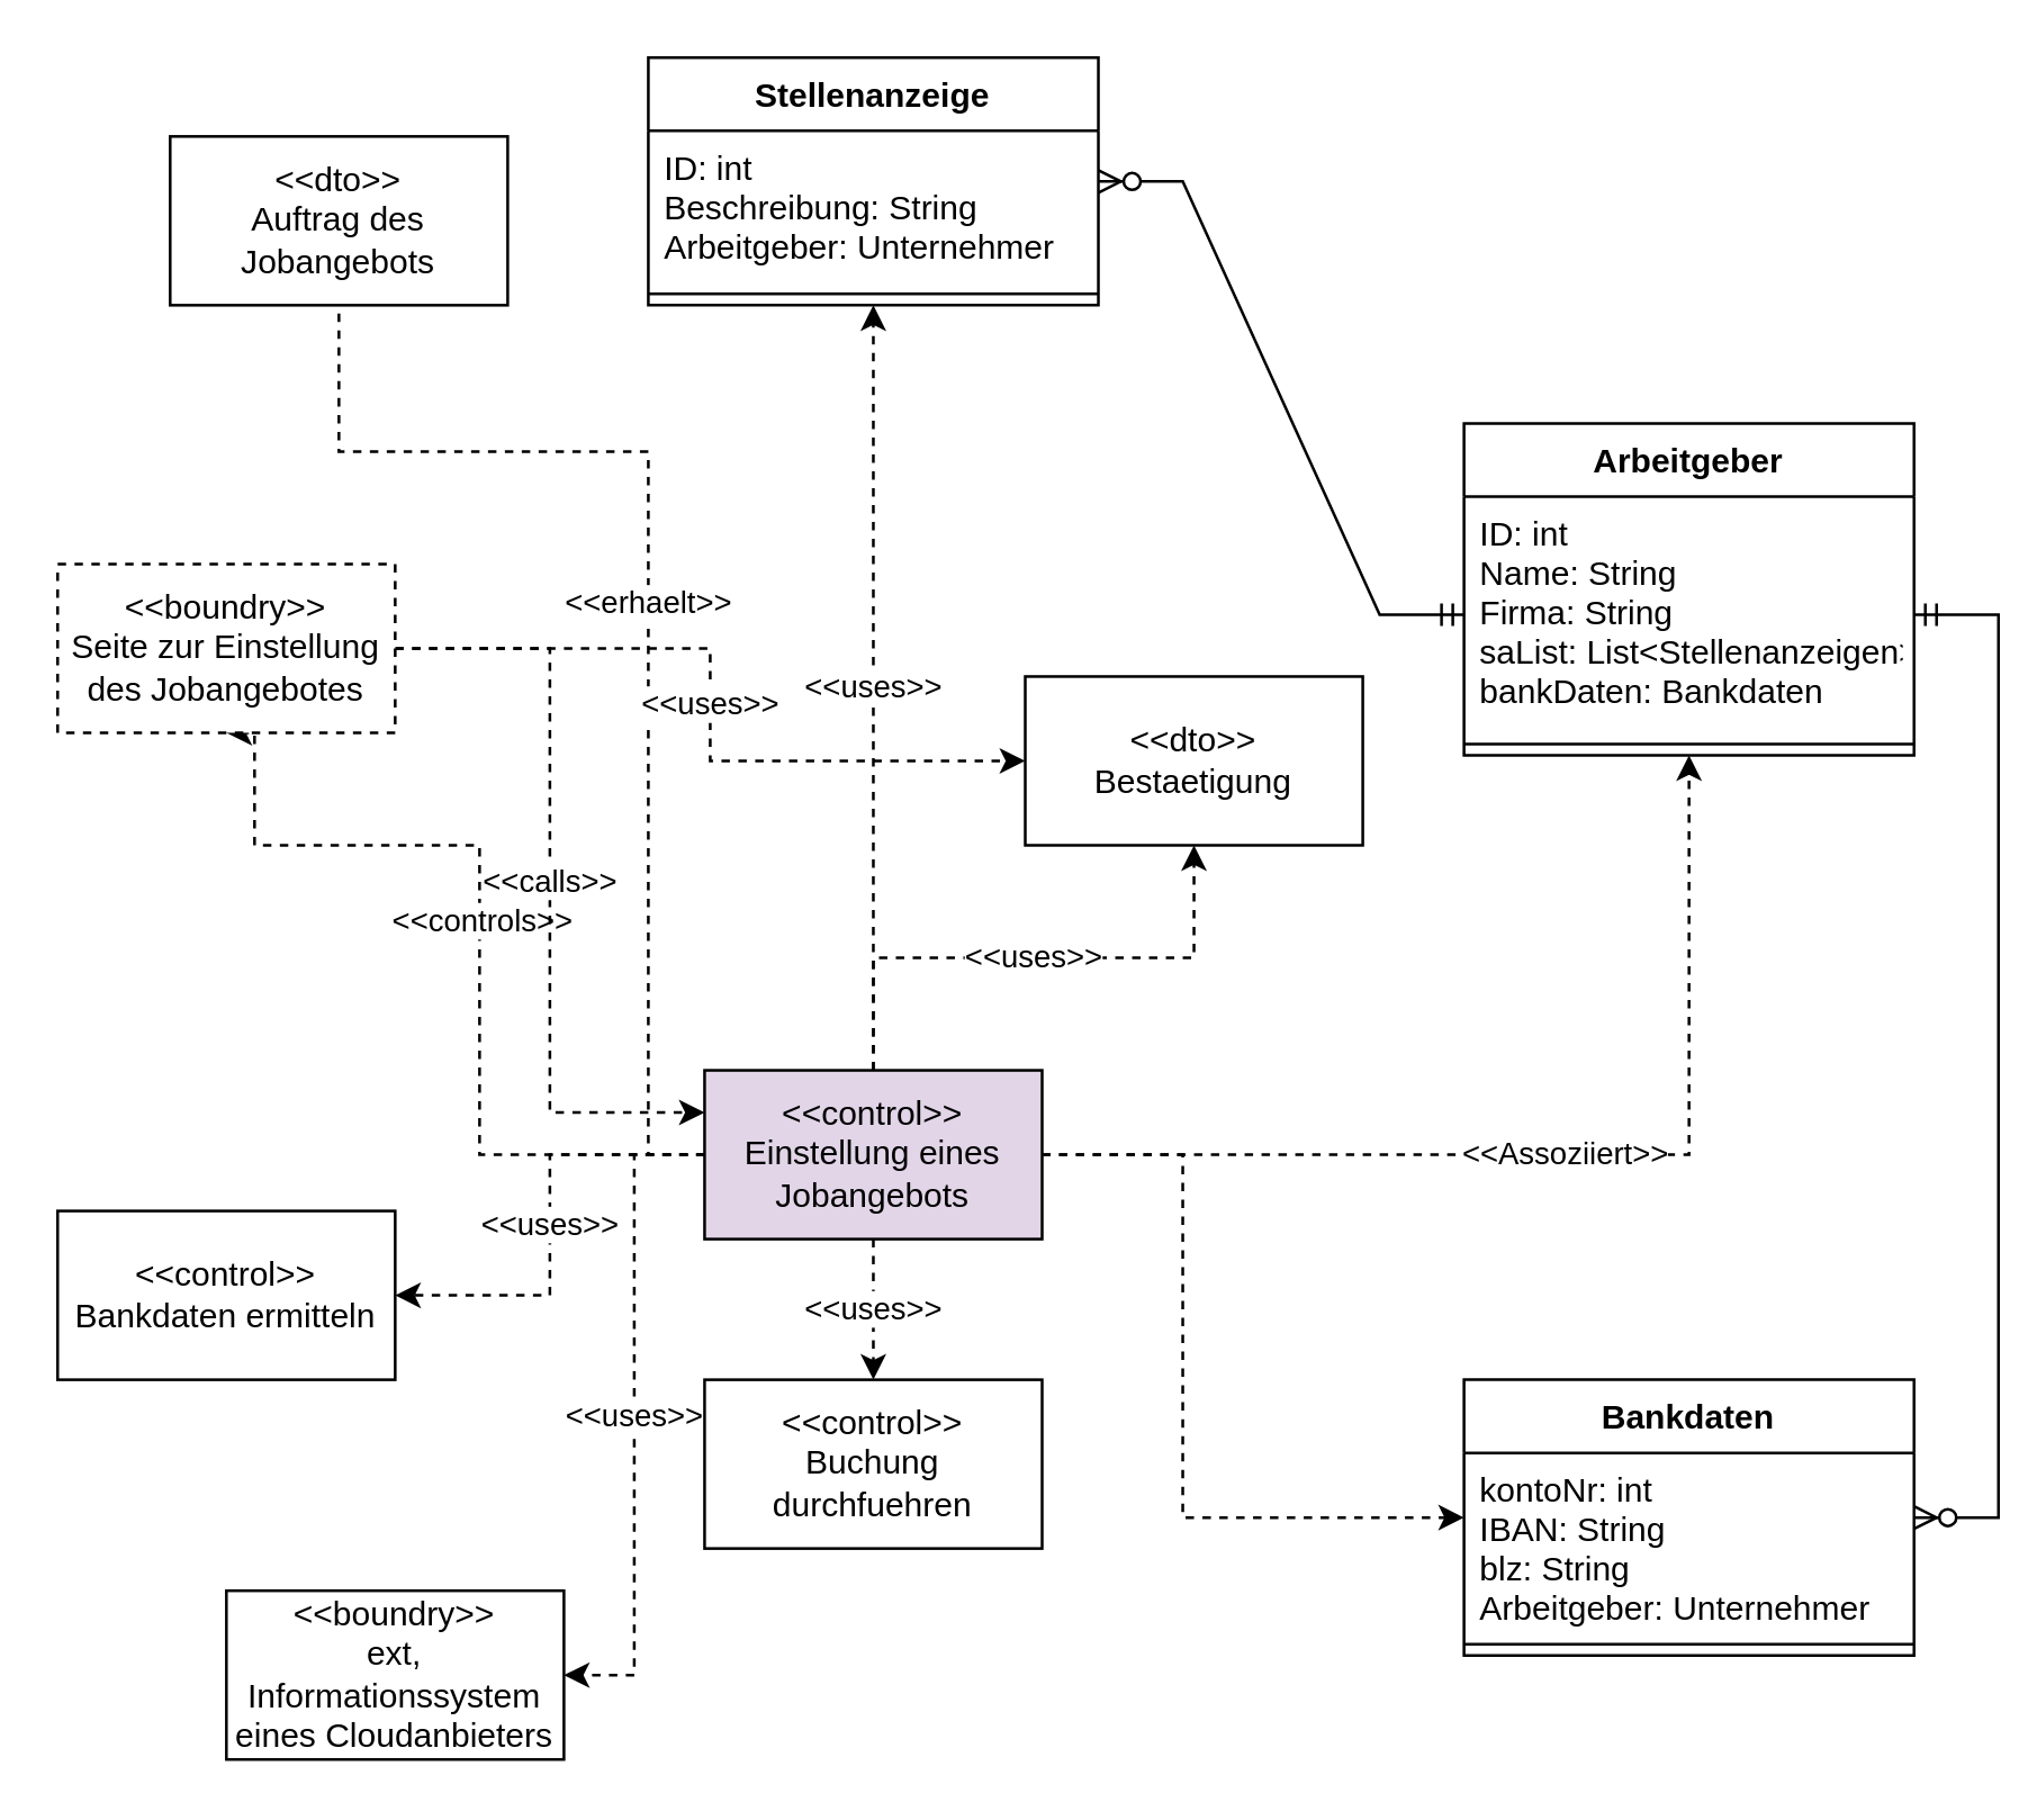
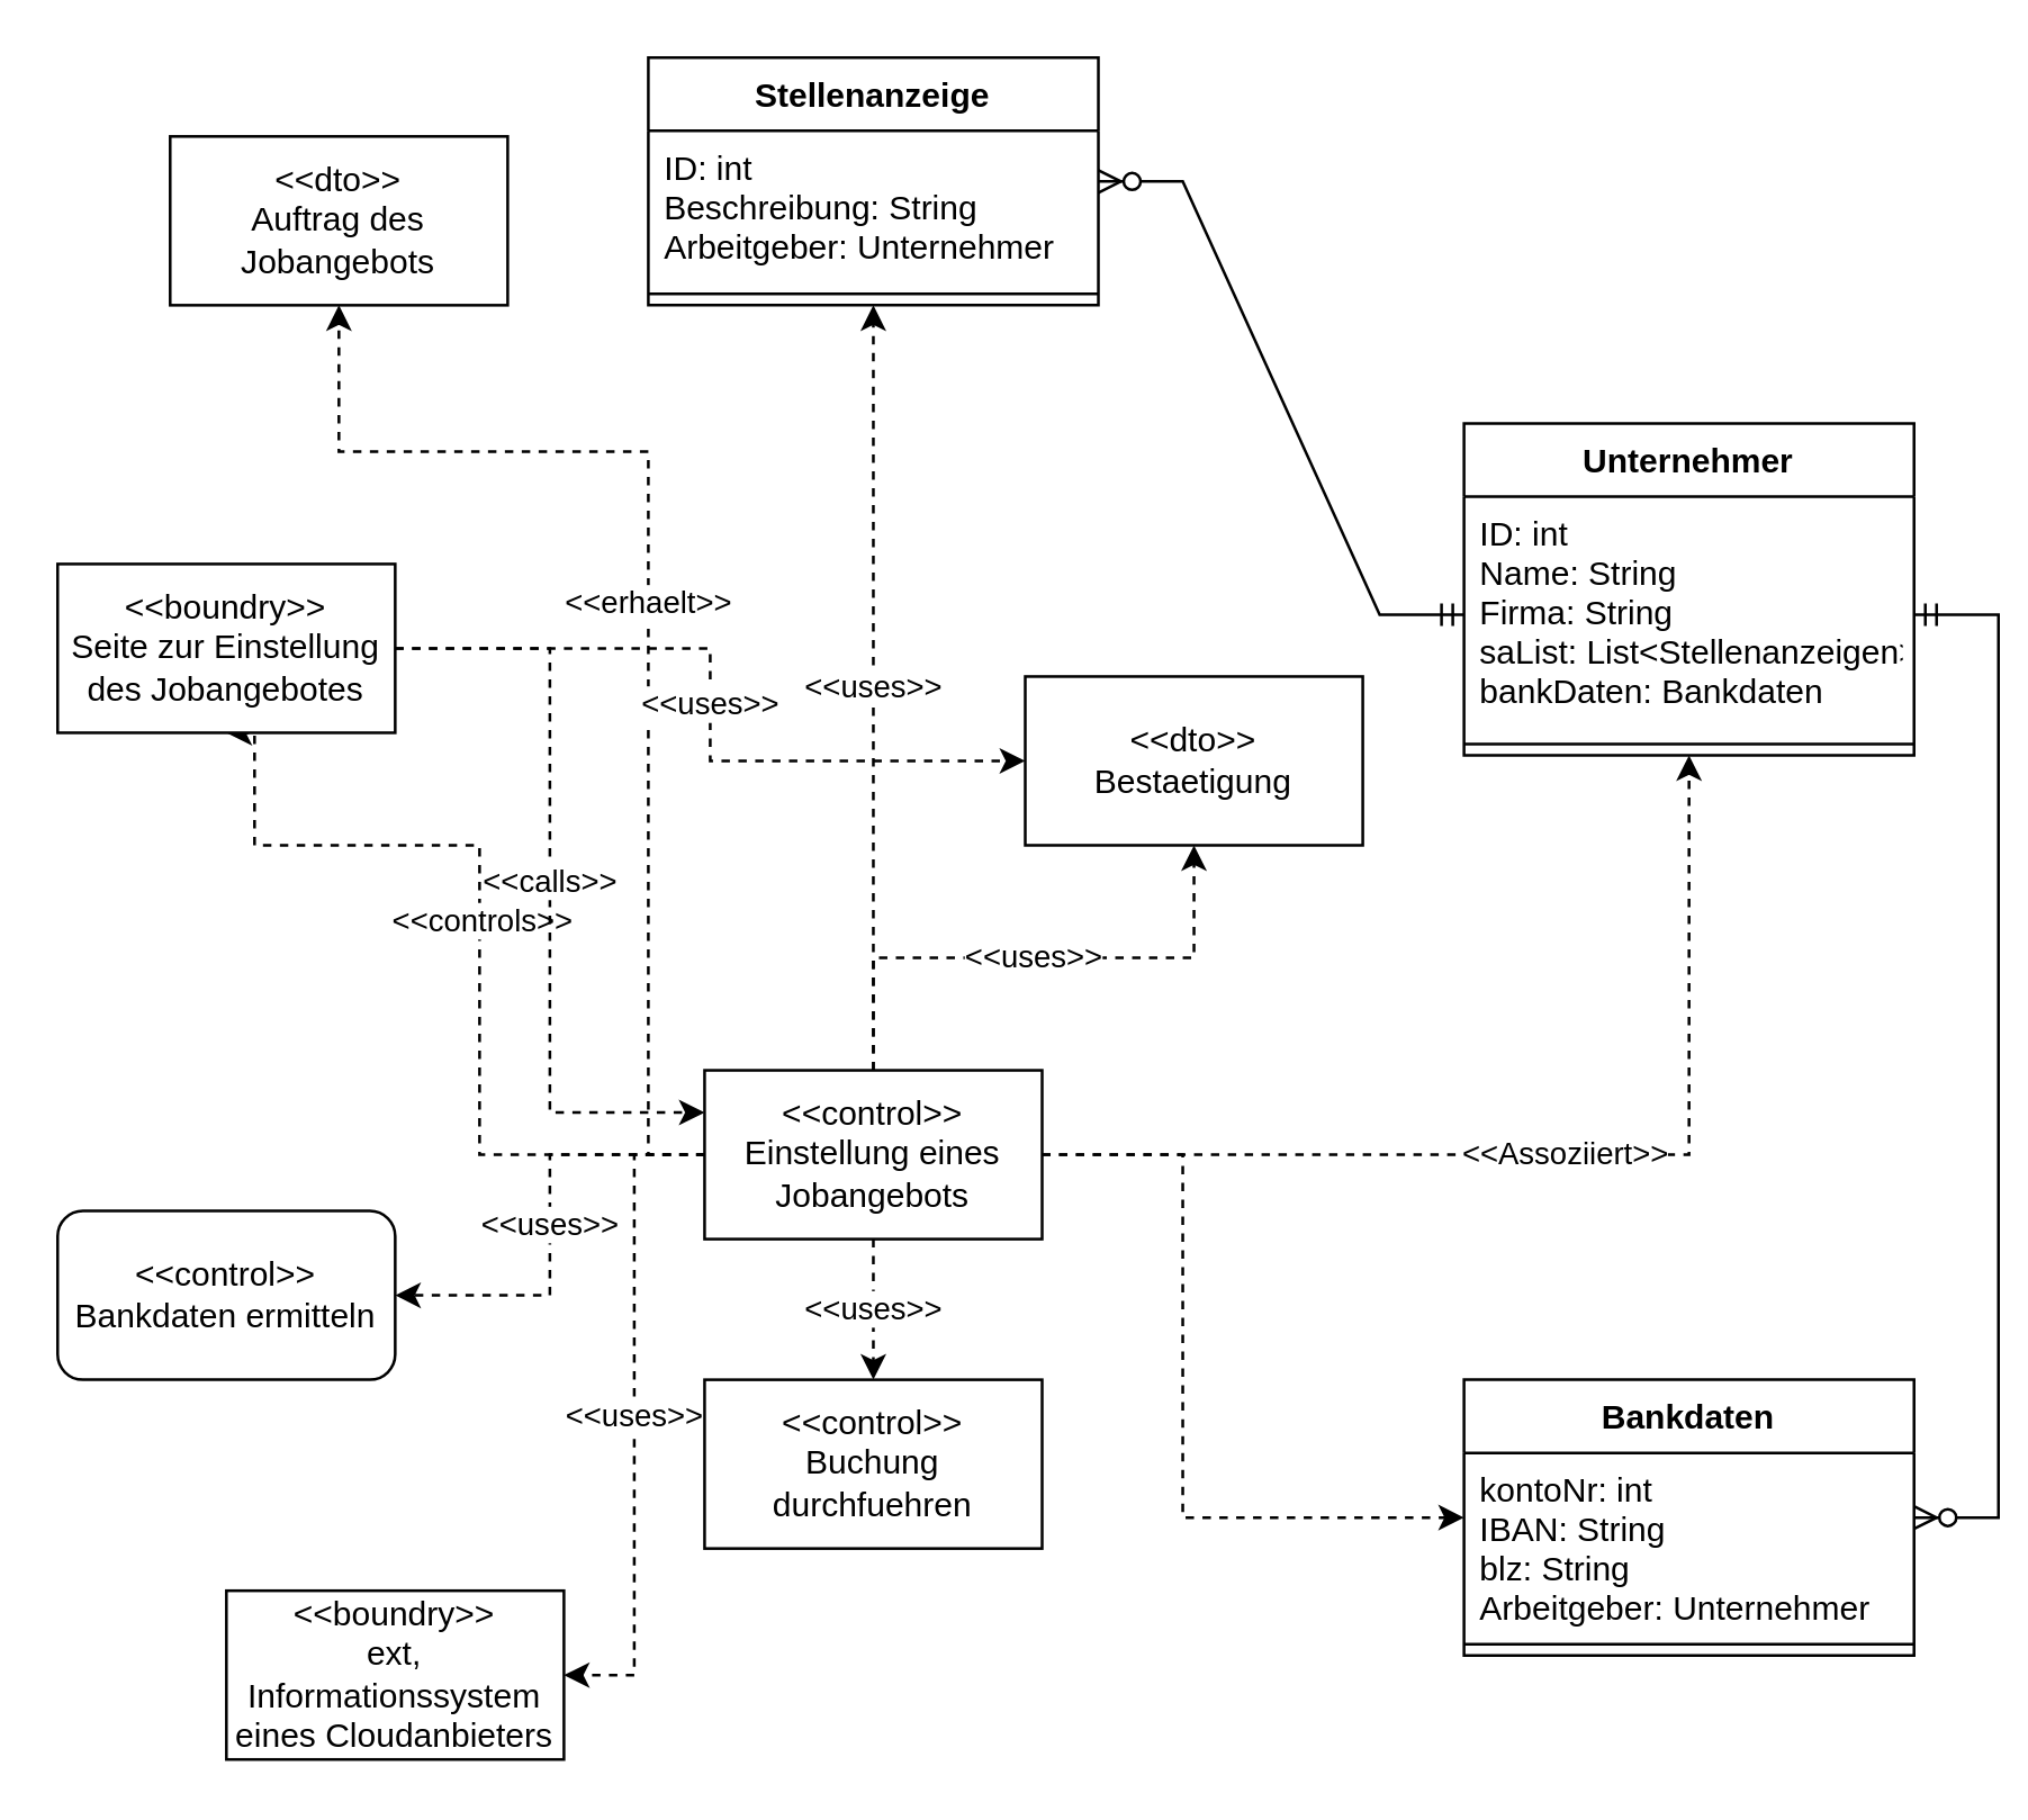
  <mxCell id="0" />
  <mxCell id="1" parent="0" />
- <mxCell id="2" value="Arbeitgeber" style="swimlane;fontStyle=1;align=center;verticalAlign=top;childLayout=stackLayout;horizontal=1;startSize=26;horizontalStack=0;resizeParent=1;resizeParentMax=0;resizeLast=0;collapsible=1;marginBottom=0;" parent="1" vertex="1"><mxGeometry x="520" y="150" width="160" height="118" as="geometry" /></mxCell>
+ <mxCell id="2" value="Unternehmer" style="swimlane;fontStyle=1;align=center;verticalAlign=top;childLayout=stackLayout;horizontal=1;startSize=26;horizontalStack=0;resizeParent=1;resizeParentMax=0;resizeLast=0;collapsible=1;marginBottom=0;" parent="1" vertex="1"><mxGeometry x="520" y="150" width="160" height="118" as="geometry" /></mxCell>
  <mxCell id="3" value="ID: int&#10;Name: String&#10;Firma: String&#10;saList: List&lt;Stellenanzeigen&gt;&#10;bankDaten: Bankdaten" style="text;strokeColor=none;fillColor=none;align=left;verticalAlign=top;spacingLeft=4;spacingRight=4;overflow=hidden;rotatable=0;points=[[0,0.5],[1,0.5]];portConstraint=eastwest;" parent="2" vertex="1"><mxGeometry y="26" width="160" height="84" as="geometry" /></mxCell>
  <mxCell id="4" value="" style="line;strokeWidth=1;fillColor=none;align=left;verticalAlign=middle;spacingTop=-1;spacingLeft=3;spacingRight=3;rotatable=0;labelPosition=right;points=[];portConstraint=eastwest;fontStyle=4" parent="2" vertex="1"><mxGeometry y="110" width="160" height="8" as="geometry" /></mxCell>
  <mxCell id="5" value="Bankdaten" style="swimlane;fontStyle=1;align=center;verticalAlign=top;childLayout=stackLayout;horizontal=1;startSize=26;horizontalStack=0;resizeParent=1;resizeParentMax=0;resizeLast=0;collapsible=1;marginBottom=0;" parent="1" vertex="1"><mxGeometry x="520" y="490" width="160" height="98" as="geometry" /></mxCell>
  <mxCell id="6" value="kontoNr: int&#10;IBAN: String&#10;blz: String&#10;Arbeitgeber: Unternehmer" style="text;strokeColor=none;fillColor=none;align=left;verticalAlign=top;spacingLeft=4;spacingRight=4;overflow=hidden;rotatable=0;points=[[0,0.5],[1,0.5]];portConstraint=eastwest;" parent="5" vertex="1"><mxGeometry y="26" width="160" height="64" as="geometry" /></mxCell>
  <mxCell id="7" value="" style="line;strokeWidth=1;fillColor=none;align=left;verticalAlign=middle;spacingTop=-1;spacingLeft=3;spacingRight=3;rotatable=0;labelPosition=right;points=[];portConstraint=eastwest;" parent="5" vertex="1"><mxGeometry y="90" width="160" height="8" as="geometry" /></mxCell>
  <mxCell id="8" value="Stellenanzeige" style="swimlane;fontStyle=1;align=center;verticalAlign=top;childLayout=stackLayout;horizontal=1;startSize=26;horizontalStack=0;resizeParent=1;resizeParentMax=0;resizeLast=0;collapsible=1;marginBottom=0;" parent="1" vertex="1"><mxGeometry x="230" y="20" width="160" height="88" as="geometry" /></mxCell>
  <mxCell id="9" value="ID: int&#10;Beschreibung: String&#10;Arbeitgeber: Unternehmer" style="text;strokeColor=none;fillColor=none;align=left;verticalAlign=top;spacingLeft=4;spacingRight=4;overflow=hidden;rotatable=0;points=[[0,0.5],[1,0.5]];portConstraint=eastwest;" parent="8" vertex="1"><mxGeometry y="26" width="160" height="54" as="geometry" /></mxCell>
  <mxCell id="10" value="" style="line;strokeWidth=1;fillColor=none;align=left;verticalAlign=middle;spacingTop=-1;spacingLeft=3;spacingRight=3;rotatable=0;labelPosition=right;points=[];portConstraint=eastwest;" parent="8" vertex="1"><mxGeometry y="80" width="160" height="8" as="geometry" /></mxCell>
  <mxCell id="11" value="" style="edgeStyle=entityRelationEdgeStyle;fontSize=12;html=1;endArrow=ERzeroToMany;startArrow=ERmandOne;rounded=0;exitX=1;exitY=0.5;exitDx=0;exitDy=0;" parent="1" source="3" target="5" edge="1"><mxGeometry width="100" height="100" relative="1" as="geometry"><mxPoint x="290" y="320" as="sourcePoint" /><mxPoint x="390" y="220" as="targetPoint" /></mxGeometry></mxCell>
  <mxCell id="12" value="" style="edgeStyle=entityRelationEdgeStyle;fontSize=12;html=1;endArrow=ERzeroToMany;startArrow=ERmandOne;rounded=0;exitX=0;exitY=0.5;exitDx=0;exitDy=0;" parent="1" source="3" target="8" edge="1"><mxGeometry width="100" height="100" relative="1" as="geometry"><mxPoint x="330" y="280" as="sourcePoint" /><mxPoint x="440" y="280" as="targetPoint" /></mxGeometry></mxCell>
  <mxCell id="13" value="&amp;lt;&amp;lt;uses&amp;gt;&amp;gt;" style="edgeStyle=orthogonalEdgeStyle;rounded=0;orthogonalLoop=1;jettySize=auto;html=1;dashed=1;" parent="1" source="23" target="8" edge="1"><mxGeometry relative="1" as="geometry" /></mxCell>
  <mxCell id="14" value="&amp;lt;&amp;lt;uses&amp;gt;&amp;gt;" style="edgeStyle=orthogonalEdgeStyle;rounded=0;orthogonalLoop=1;jettySize=auto;html=1;entryX=0.5;entryY=0;entryDx=0;entryDy=0;dashed=1;" parent="1" source="23" target="25" edge="1"><mxGeometry relative="1" as="geometry" /></mxCell>
  <mxCell id="15" value="&amp;lt;&amp;lt;uses&amp;gt;&amp;gt;" style="edgeStyle=orthogonalEdgeStyle;rounded=0;orthogonalLoop=1;jettySize=auto;html=1;entryX=1;entryY=0.5;entryDx=0;entryDy=0;dashed=1;" parent="1" source="23" target="24" edge="1"><mxGeometry relative="1" as="geometry" /></mxCell>
  <mxCell id="16" value="&amp;lt;&amp;lt;Assoziiert&amp;gt;&amp;gt;" style="edgeStyle=orthogonalEdgeStyle;rounded=0;orthogonalLoop=1;jettySize=auto;html=1;dashed=1;" parent="1" source="23" target="2" edge="1"><mxGeometry relative="1" as="geometry" /></mxCell>
  <mxCell id="17" style="edgeStyle=orthogonalEdgeStyle;rounded=0;orthogonalLoop=1;jettySize=auto;html=1;dashed=1;" parent="1" source="23" target="5" edge="1"><mxGeometry relative="1" as="geometry"><Array as="points"><mxPoint x="420" y="410" /><mxPoint x="420" y="539" /></Array></mxGeometry></mxCell>
  <mxCell id="18" value="&amp;lt;&amp;lt;uses&amp;gt;&amp;gt;" style="edgeStyle=orthogonalEdgeStyle;rounded=0;orthogonalLoop=1;jettySize=auto;html=1;entryX=0.5;entryY=1;entryDx=0;entryDy=0;dashed=1;" edge="1" parent="1" source="23" target="27"><mxGeometry relative="1" as="geometry" /></mxCell>
- <mxCell id="19" value="&amp;lt;&amp;lt;erhaelt&amp;gt;&amp;gt;" style="edgeStyle=orthogonalEdgeStyle;rounded=0;orthogonalLoop=1;jettySize=auto;html=1;entryX=0.5;entryY=1;entryDx=0;entryDy=0;dashed=1;endArrow=none;" edge="1" parent="1" source="23" target="28"><mxGeometry relative="1" as="geometry"><Array as="points"><mxPoint x="230" y="410" /><mxPoint x="230" y="160" /><mxPoint x="120" y="160" /></Array></mxGeometry></mxCell>
+ <mxCell id="19" value="&amp;lt;&amp;lt;erhaelt&amp;gt;&amp;gt;" style="edgeStyle=orthogonalEdgeStyle;rounded=0;orthogonalLoop=1;jettySize=auto;html=1;entryX=0.5;entryY=1;entryDx=0;entryDy=0;dashed=1;" edge="1" parent="1" source="23" target="28"><mxGeometry relative="1" as="geometry"><Array as="points"><mxPoint x="230" y="410" /><mxPoint x="230" y="160" /><mxPoint x="120" y="160" /></Array></mxGeometry></mxCell>
  <mxCell id="20" value="&amp;lt;&amp;lt;uses&amp;gt;&amp;gt;" style="edgeStyle=orthogonalEdgeStyle;rounded=0;orthogonalLoop=1;jettySize=auto;html=1;entryX=1;entryY=0.5;entryDx=0;entryDy=0;dashed=1;" edge="1" parent="1" source="23" target="26"><mxGeometry relative="1" as="geometry" /></mxCell>
  <mxCell id="21" style="edgeStyle=orthogonalEdgeStyle;rounded=0;orthogonalLoop=1;jettySize=auto;html=1;entryX=0.5;entryY=1;entryDx=0;entryDy=0;dashed=1;" edge="1" parent="1" source="23" target="31"><mxGeometry relative="1" as="geometry"><Array as="points"><mxPoint x="170" y="410" /><mxPoint x="170" y="300" /><mxPoint x="90" y="300" /></Array></mxGeometry></mxCell>
  <mxCell id="22" value="&amp;lt;&amp;lt;controls&amp;gt;&amp;gt;" style="edgeLabel;html=1;align=center;verticalAlign=middle;resizable=0;points=[];" vertex="1" connectable="0" parent="21"><mxGeometry x="0.113" relative="1" as="geometry"><mxPoint y="14" as="offset" /></mxGeometry></mxCell>
- <mxCell id="23" value="&amp;lt;&amp;lt;control&amp;gt;&amp;gt;&lt;br&gt;Einstellung eines Jobangebots" style="rounded=0;whiteSpace=wrap;html=1;fillColor=#e1d5e7;" parent="1" vertex="1"><mxGeometry x="250" y="380" width="120" height="60" as="geometry" /></mxCell>
- <mxCell id="24" value="&amp;lt;&amp;lt;control&amp;gt;&amp;gt;&lt;br&gt;Bankdaten ermitteln" style="rounded=0;whiteSpace=wrap;html=1;" parent="1" vertex="1"><mxGeometry x="20" y="430" width="120" height="60" as="geometry" /></mxCell>
+ <mxCell id="23" value="&amp;lt;&amp;lt;control&amp;gt;&amp;gt;&lt;br&gt;Einstellung eines Jobangebots" style="rounded=0;whiteSpace=wrap;html=1;" parent="1" vertex="1"><mxGeometry x="250" y="380" width="120" height="60" as="geometry" /></mxCell>
+ <mxCell id="24" value="&amp;lt;&amp;lt;control&amp;gt;&amp;gt;&lt;br&gt;Bankdaten ermitteln" style="whiteSpace=wrap;html=1;rounded=1;" parent="1" vertex="1"><mxGeometry x="20" y="430" width="120" height="60" as="geometry" /></mxCell>
  <mxCell id="25" value="&amp;lt;&amp;lt;control&amp;gt;&amp;gt;&lt;br&gt;Buchung durchfuehren" style="rounded=0;whiteSpace=wrap;html=1;" parent="1" vertex="1"><mxGeometry x="250" y="490" width="120" height="60" as="geometry" /></mxCell>
  <mxCell id="26" value="&amp;lt;&amp;lt;boundry&amp;gt;&amp;gt;&lt;br&gt;ext, Informationssystem eines Cloudanbieters" style="rounded=0;whiteSpace=wrap;html=1;" vertex="1" parent="1"><mxGeometry x="80" y="565" width="120" height="60" as="geometry" /></mxCell>
  <mxCell id="27" value="&amp;lt;&amp;lt;dto&amp;gt;&amp;gt;&lt;br&gt;Bestaetigung" style="rounded=0;whiteSpace=wrap;html=1;" vertex="1" parent="1"><mxGeometry x="364" y="240" width="120" height="60" as="geometry" /></mxCell>
  <mxCell id="28" value="&amp;lt;&amp;lt;dto&amp;gt;&amp;gt;&lt;br&gt;Auftrag des Jobangebots" style="rounded=0;whiteSpace=wrap;html=1;" vertex="1" parent="1"><mxGeometry x="60" y="48" width="120" height="60" as="geometry" /></mxCell>
  <mxCell id="29" value="&amp;lt;&amp;lt;uses&amp;gt;&amp;gt;" style="edgeStyle=orthogonalEdgeStyle;rounded=0;orthogonalLoop=1;jettySize=auto;html=1;entryX=0;entryY=0.5;entryDx=0;entryDy=0;dashed=1;" edge="1" parent="1" source="31" target="27"><mxGeometry relative="1" as="geometry" /></mxCell>
  <mxCell id="30" value="&amp;lt;&amp;lt;calls&amp;gt;&amp;gt;" style="edgeStyle=orthogonalEdgeStyle;rounded=0;orthogonalLoop=1;jettySize=auto;html=1;entryX=0;entryY=0.25;entryDx=0;entryDy=0;dashed=1;" edge="1" parent="1" source="31" target="23"><mxGeometry relative="1" as="geometry" /></mxCell>
- <mxCell id="31" value="&amp;lt;&amp;lt;boundry&amp;gt;&amp;gt;&lt;br&gt;Seite zur Einstellung des Jobangebotes" style="rounded=0;whiteSpace=wrap;html=1;dashed=1;" vertex="1" parent="1"><mxGeometry x="20" y="200" width="120" height="60" as="geometry" /></mxCell>
+ <mxCell id="31" value="&amp;lt;&amp;lt;boundry&amp;gt;&amp;gt;&lt;br&gt;Seite zur Einstellung des Jobangebotes" style="rounded=0;whiteSpace=wrap;html=1;" vertex="1" parent="1"><mxGeometry x="20" y="200" width="120" height="60" as="geometry" /></mxCell>
